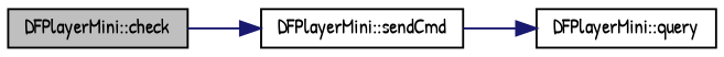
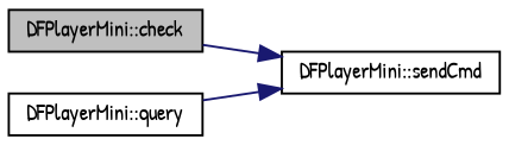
  digraph {
    fontname="Patrick Hand"
    rankdir=LR
    node [color=black fillcolor=white fontname="Patrick Hand" fontsize=10 shape=record style=filled]
    edge [color=midnightblue fontname="Patrick Hand" fontsize=10 labelfontname=Helvetica labelfontsize=10 style=solid]
    n1 [fillcolor=grey75 fontcolor=black height=0.2 label="DFPlayerMini::check" width=0.4]
    n2 [height=0.2 label="DFPlayerMini::sendCmd" width=0.4]
    n3 [height=0.2 label="DFPlayerMini::query" width=0.4]
    n1 -> n2
-   n2 -> n3
+   n3 -> n2
  }
